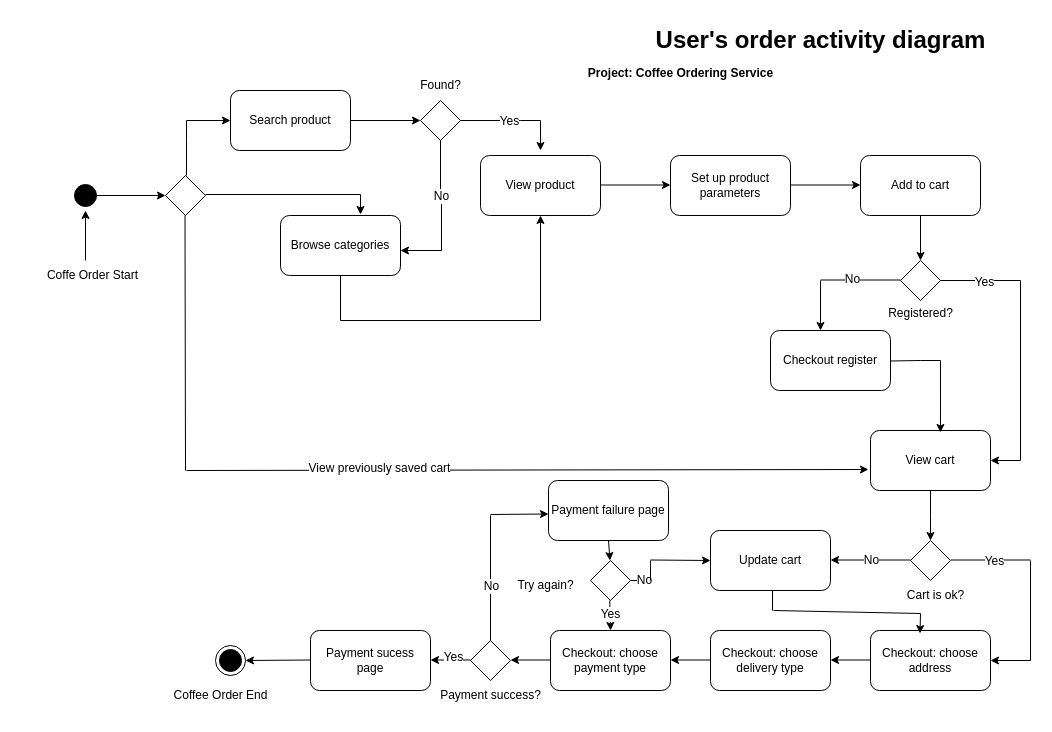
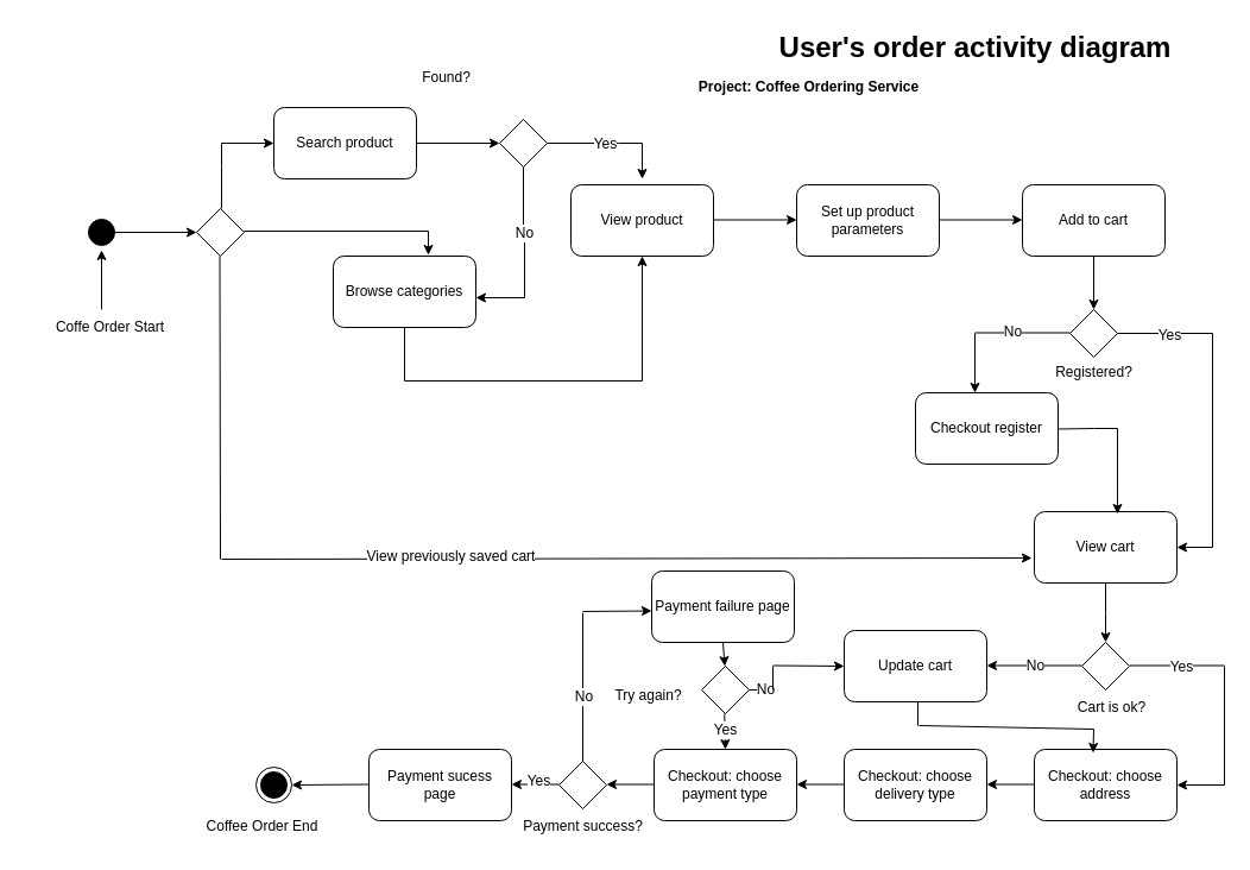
  <mxCell id="0" />
  <mxCell id="1" parent="0" />
  <mxCell id="2" value="User's order activity diagram" style="text;strokeColor=none;fillColor=none;html=1;fontSize=24;fontStyle=1;verticalAlign=middle;align=center;labelBackgroundColor=none;" vertex="1" parent="1"><mxGeometry x="770" y="20" width="100" height="40" as="geometry" /></mxCell>
  <mxCell id="3" value="Project: Coffee Ordering Service" style="text;align=center;fontStyle=1;verticalAlign=middle;spacingLeft=3;spacingRight=3;strokeColor=none;rotatable=0;points=[[0,0.5],[1,0.5]];portConstraint=eastwest;html=1;labelBackgroundColor=none;" vertex="1" parent="1"><mxGeometry x="640" y="60" width="80" height="26" as="geometry" /></mxCell>
  <mxCell id="4" value="" style="ellipse;html=1;shape=startState;labelBackgroundColor=none;fillColor=#000000;" vertex="1" parent="1"><mxGeometry x="70" y="180" width="30" height="30" as="geometry" /></mxCell>
  <mxCell id="5" value="Coffe Order Start" style="text;html=1;strokeColor=none;fillColor=none;align=center;verticalAlign=middle;whiteSpace=wrap;rounded=0;labelBackgroundColor=none;" vertex="1" parent="1"><mxGeometry x="20" y="260" width="145" height="30" as="geometry" /></mxCell>
  <mxCell id="6" value="" style="endArrow=classic;html=1;rounded=0;labelBackgroundColor=none;fontColor=default;exitX=0.8;exitY=0.5;exitDx=0;exitDy=0;exitPerimeter=0;entryX=0;entryY=0.5;entryDx=0;entryDy=0;" edge="1" parent="1" source="4" target="8"><mxGeometry width="50" height="50" relative="1" as="geometry"><mxPoint x="100" y="194.5" as="sourcePoint" /><mxPoint x="160" y="195" as="targetPoint" /></mxGeometry></mxCell>
  <mxCell id="7" style="edgeStyle=orthogonalEdgeStyle;rounded=0;orthogonalLoop=1;jettySize=auto;html=1;" edge="1" parent="1"><mxGeometry relative="1" as="geometry"><mxPoint x="230" y="120" as="targetPoint" /><mxPoint x="186" y="175" as="sourcePoint" /><Array as="points"><mxPoint x="186" y="140" /><mxPoint x="186" y="140" /></Array></mxGeometry></mxCell>
  <mxCell id="8" value="" style="rhombus;whiteSpace=wrap;html=1;labelBackgroundColor=none;" vertex="1" parent="1"><mxGeometry x="165" y="175" width="40" height="40" as="geometry" /></mxCell>
  <mxCell id="9" value="" style="endArrow=classic;html=1;rounded=0;labelBackgroundColor=none;fontColor=default;" edge="1" parent="1" target="4"><mxGeometry width="50" height="50" relative="1" as="geometry"><mxPoint x="85" y="260" as="sourcePoint" /><mxPoint x="84.5" y="210" as="targetPoint" /></mxGeometry></mxCell>
  <mxCell id="10" value="Search product" style="rounded=1;whiteSpace=wrap;html=1;" vertex="1" parent="1"><mxGeometry x="230" y="90" width="120" height="60" as="geometry" /></mxCell>
  <mxCell id="11" value="" style="endArrow=classic;html=1;rounded=0;labelBackgroundColor=none;fontColor=default;entryX=0;entryY=0.5;entryDx=0;entryDy=0;" edge="1" parent="1" target="14"><mxGeometry width="50" height="50" relative="1" as="geometry"><mxPoint x="350" y="120" as="sourcePoint" /><mxPoint x="410" y="120.5" as="targetPoint" /></mxGeometry></mxCell>
  <mxCell id="12" style="edgeStyle=orthogonalEdgeStyle;rounded=0;orthogonalLoop=1;jettySize=auto;html=1;" edge="1" parent="1" source="14"><mxGeometry relative="1" as="geometry"><mxPoint x="400" y="250" as="targetPoint" /><Array as="points"><mxPoint x="440" y="195" /><mxPoint x="441" y="195" /></Array></mxGeometry></mxCell>
  <mxCell id="13" value="&lt;font style=&quot;font-size: 12px;&quot;&gt;No&lt;/font&gt;" style="edgeLabel;html=1;align=center;verticalAlign=middle;resizable=0;points=[];" vertex="1" connectable="0" parent="12"><mxGeometry x="-0.276" relative="1" as="geometry"><mxPoint as="offset" /></mxGeometry></mxCell>
  <mxCell id="14" value="" style="rhombus;whiteSpace=wrap;html=1;labelBackgroundColor=none;" vertex="1" parent="1"><mxGeometry x="420" y="100" width="40" height="40" as="geometry" /></mxCell>
- <mxCell id="15" value="Found?" style="text;html=1;strokeColor=none;fillColor=none;align=center;verticalAlign=middle;whiteSpace=wrap;rounded=0;labelBackgroundColor=none;" vertex="1" parent="1"><mxGeometry x="367.5" y="70" width="145" height="30" as="geometry" /></mxCell>
+ <mxCell id="15" value="Found?" style="text;html=1;strokeColor=none;fillColor=none;align=center;verticalAlign=middle;whiteSpace=wrap;rounded=0;labelBackgroundColor=none;" vertex="1" parent="1"><mxGeometry x="302.5" y="50" width="145" height="30" as="geometry" /></mxCell>
  <mxCell id="16" value="" style="endArrow=classic;html=1;rounded=0;labelBackgroundColor=none;fontColor=default;" edge="1" parent="1"><mxGeometry width="50" height="50" relative="1" as="geometry"><mxPoint x="460" y="120" as="sourcePoint" /><mxPoint x="540" y="150" as="targetPoint" /><Array as="points"><mxPoint x="520" y="120" /><mxPoint x="540" y="120" /></Array></mxGeometry></mxCell>
  <mxCell id="17" value="Yes" style="edgeLabel;html=1;align=center;verticalAlign=middle;resizable=0;points=[];fontSize=12;" vertex="1" connectable="0" parent="16"><mxGeometry x="-0.127" y="-1" relative="1" as="geometry"><mxPoint y="-1" as="offset" /></mxGeometry></mxCell>
  <mxCell id="18" value="View product" style="rounded=1;whiteSpace=wrap;html=1;" vertex="1" parent="1"><mxGeometry x="480" y="155" width="120" height="60" as="geometry" /></mxCell>
  <mxCell id="19" style="edgeStyle=orthogonalEdgeStyle;rounded=0;orthogonalLoop=1;jettySize=auto;html=1;endArrow=none;endFill=0;" edge="1" parent="1"><mxGeometry relative="1" as="geometry"><mxPoint x="540" y="320" as="targetPoint" /><mxPoint x="340" y="275" as="sourcePoint" /><Array as="points"><mxPoint x="340" y="320" /></Array></mxGeometry></mxCell>
  <mxCell id="20" value="Browse categories" style="rounded=1;whiteSpace=wrap;html=1;" vertex="1" parent="1"><mxGeometry x="280" y="215" width="120" height="60" as="geometry" /></mxCell>
  <mxCell id="21" value="" style="endArrow=classic;html=1;rounded=0;labelBackgroundColor=none;fontColor=default;exitX=1;exitY=0.5;exitDx=0;exitDy=0;" edge="1" parent="1"><mxGeometry width="50" height="50" relative="1" as="geometry"><mxPoint x="205" y="194" as="sourcePoint" /><mxPoint x="360" y="214" as="targetPoint" /><Array as="points"><mxPoint x="360" y="194" /></Array></mxGeometry></mxCell>
  <mxCell id="22" value="" style="endArrow=classic;html=1;rounded=0;labelBackgroundColor=none;fontColor=default;entryX=0.5;entryY=1;entryDx=0;entryDy=0;" edge="1" parent="1" target="18"><mxGeometry width="50" height="50" relative="1" as="geometry"><mxPoint x="540" y="320" as="sourcePoint" /><mxPoint x="539.5" y="270" as="targetPoint" /></mxGeometry></mxCell>
  <mxCell id="23" value="" style="endArrow=classic;html=1;rounded=0;labelBackgroundColor=none;fontColor=default;entryX=0;entryY=0.5;entryDx=0;entryDy=0;" edge="1" parent="1"><mxGeometry width="50" height="50" relative="1" as="geometry"><mxPoint x="600" y="184.5" as="sourcePoint" /><mxPoint x="670" y="184.5" as="targetPoint" /></mxGeometry></mxCell>
  <mxCell id="24" value="Set up product parameters" style="rounded=1;whiteSpace=wrap;html=1;" vertex="1" parent="1"><mxGeometry x="670" y="155" width="120" height="60" as="geometry" /></mxCell>
  <mxCell id="25" value="" style="endArrow=classic;html=1;rounded=0;labelBackgroundColor=none;fontColor=default;entryX=0;entryY=0.5;entryDx=0;entryDy=0;" edge="1" parent="1"><mxGeometry width="50" height="50" relative="1" as="geometry"><mxPoint x="790" y="184.5" as="sourcePoint" /><mxPoint x="860" y="184.5" as="targetPoint" /></mxGeometry></mxCell>
  <mxCell id="26" style="edgeStyle=orthogonalEdgeStyle;rounded=0;orthogonalLoop=1;jettySize=auto;html=1;" edge="1" parent="1" source="27"><mxGeometry relative="1" as="geometry"><mxPoint x="920" y="260" as="targetPoint" /></mxGeometry></mxCell>
  <mxCell id="27" value="Add to cart" style="rounded=1;whiteSpace=wrap;html=1;" vertex="1" parent="1"><mxGeometry x="860" y="155" width="120" height="60" as="geometry" /></mxCell>
  <mxCell id="28" value="" style="rhombus;whiteSpace=wrap;html=1;labelBackgroundColor=none;" vertex="1" parent="1"><mxGeometry x="900" y="260" width="40" height="40" as="geometry" /></mxCell>
  <mxCell id="29" value="Registered?" style="text;html=1;align=center;verticalAlign=middle;resizable=0;points=[];autosize=1;strokeColor=none;fillColor=none;" vertex="1" parent="1"><mxGeometry x="875" y="298" width="90" height="30" as="geometry" /></mxCell>
  <mxCell id="30" value="" style="endArrow=none;html=1;rounded=0;" edge="1" parent="1"><mxGeometry width="50" height="50" relative="1" as="geometry"><mxPoint x="940" y="280" as="sourcePoint" /><mxPoint x="1020" y="280" as="targetPoint" /></mxGeometry></mxCell>
  <mxCell id="31" value="&lt;font style=&quot;font-size: 12px;&quot;&gt;Yes&lt;/font&gt;" style="edgeLabel;html=1;align=center;verticalAlign=middle;resizable=0;points=[];" vertex="1" connectable="0" parent="30"><mxGeometry x="0.075" y="-1" relative="1" as="geometry"><mxPoint as="offset" /></mxGeometry></mxCell>
  <mxCell id="32" value="" style="endArrow=none;html=1;rounded=0;" edge="1" parent="1"><mxGeometry width="50" height="50" relative="1" as="geometry"><mxPoint x="820" y="279.5" as="sourcePoint" /><mxPoint x="900" y="279.5" as="targetPoint" /></mxGeometry></mxCell>
  <mxCell id="33" value="&lt;font style=&quot;font-size: 12px;&quot;&gt;No&lt;/font&gt;" style="edgeLabel;html=1;align=center;verticalAlign=middle;resizable=0;points=[];" vertex="1" connectable="0" parent="32"><mxGeometry x="-0.225" y="2" relative="1" as="geometry"><mxPoint y="1" as="offset" /></mxGeometry></mxCell>
  <mxCell id="34" value="" style="endArrow=classic;html=1;rounded=0;" edge="1" parent="1"><mxGeometry width="50" height="50" relative="1" as="geometry"><mxPoint x="820" y="280" as="sourcePoint" /><mxPoint x="820" y="330" as="targetPoint" /></mxGeometry></mxCell>
  <mxCell id="35" value="" style="endArrow=none;html=1;rounded=0;" edge="1" parent="1"><mxGeometry width="50" height="50" relative="1" as="geometry"><mxPoint x="1020" y="460" as="sourcePoint" /><mxPoint x="1020" y="280" as="targetPoint" /></mxGeometry></mxCell>
  <mxCell id="36" value="" style="endArrow=classic;html=1;rounded=0;" edge="1" parent="1"><mxGeometry width="50" height="50" relative="1" as="geometry"><mxPoint x="1020" y="460" as="sourcePoint" /><mxPoint x="990" y="460" as="targetPoint" /></mxGeometry></mxCell>
  <mxCell id="37" value="Checkout register" style="rounded=1;whiteSpace=wrap;html=1;" vertex="1" parent="1"><mxGeometry x="770" y="330" width="120" height="60" as="geometry" /></mxCell>
  <mxCell id="38" style="edgeStyle=orthogonalEdgeStyle;rounded=0;orthogonalLoop=1;jettySize=auto;html=1;" edge="1" parent="1" source="39"><mxGeometry relative="1" as="geometry"><mxPoint x="930" y="540" as="targetPoint" /></mxGeometry></mxCell>
  <mxCell id="39" value="View cart" style="rounded=1;whiteSpace=wrap;html=1;" vertex="1" parent="1"><mxGeometry x="870" y="430" width="120" height="60" as="geometry" /></mxCell>
  <mxCell id="40" value="" style="endArrow=classic;html=1;rounded=0;labelBackgroundColor=none;fontColor=default;entryX=0.583;entryY=0.033;entryDx=0;entryDy=0;entryPerimeter=0;" edge="1" parent="1" target="39"><mxGeometry width="50" height="50" relative="1" as="geometry"><mxPoint x="890" y="360.5" as="sourcePoint" /><mxPoint x="940" y="390" as="targetPoint" /><Array as="points"><mxPoint x="920" y="360" /><mxPoint x="940" y="360" /></Array></mxGeometry></mxCell>
  <mxCell id="41" value="" style="endArrow=none;html=1;rounded=0;" edge="1" parent="1"><mxGeometry width="50" height="50" relative="1" as="geometry"><mxPoint x="185" y="470" as="sourcePoint" /><mxPoint x="184.5" y="215" as="targetPoint" /></mxGeometry></mxCell>
  <mxCell id="42" value="" style="endArrow=classic;html=1;rounded=0;entryX=-0.017;entryY=0.65;entryDx=0;entryDy=0;entryPerimeter=0;" edge="1" parent="1" target="39"><mxGeometry width="50" height="50" relative="1" as="geometry"><mxPoint x="186" y="470" as="sourcePoint" /><mxPoint x="276" y="470" as="targetPoint" /></mxGeometry></mxCell>
  <mxCell id="43" value="&lt;font style=&quot;font-size: 12px;&quot;&gt;View previously saved cart&lt;/font&gt;" style="edgeLabel;html=1;align=center;verticalAlign=middle;resizable=0;points=[];" vertex="1" connectable="0" parent="42"><mxGeometry x="-0.434" y="2" relative="1" as="geometry"><mxPoint as="offset" /></mxGeometry></mxCell>
  <mxCell id="44" value="" style="rhombus;whiteSpace=wrap;html=1;labelBackgroundColor=none;" vertex="1" parent="1"><mxGeometry x="910" y="540" width="40" height="40" as="geometry" /></mxCell>
  <mxCell id="45" value="Cart is ok?" style="text;html=1;align=center;verticalAlign=middle;resizable=0;points=[];autosize=1;strokeColor=none;fillColor=none;" vertex="1" parent="1"><mxGeometry x="895" y="580" width="80" height="30" as="geometry" /></mxCell>
  <mxCell id="46" value="" style="endArrow=none;html=1;rounded=0;" edge="1" parent="1"><mxGeometry width="50" height="50" relative="1" as="geometry"><mxPoint x="950" y="559.5" as="sourcePoint" /><mxPoint x="1030" y="559.5" as="targetPoint" /></mxGeometry></mxCell>
  <mxCell id="47" value="&lt;font style=&quot;font-size: 12px;&quot;&gt;Yes&lt;/font&gt;" style="edgeLabel;html=1;align=center;verticalAlign=middle;resizable=0;points=[];" vertex="1" connectable="0" parent="46"><mxGeometry x="0.075" y="-1" relative="1" as="geometry"><mxPoint as="offset" /></mxGeometry></mxCell>
  <mxCell id="48" value="" style="endArrow=none;html=1;rounded=0;" edge="1" parent="1"><mxGeometry width="50" height="50" relative="1" as="geometry"><mxPoint x="1030" y="660" as="sourcePoint" /><mxPoint x="1030" y="560" as="targetPoint" /></mxGeometry></mxCell>
  <mxCell id="49" value="" style="endArrow=classic;html=1;rounded=0;" edge="1" parent="1"><mxGeometry width="50" height="50" relative="1" as="geometry"><mxPoint x="1030" y="660" as="sourcePoint" /><mxPoint x="990" y="660" as="targetPoint" /></mxGeometry></mxCell>
  <mxCell id="50" value="" style="endArrow=classic;html=1;rounded=0;" edge="1" parent="1"><mxGeometry width="50" height="50" relative="1" as="geometry"><mxPoint x="910" y="559.5" as="sourcePoint" /><mxPoint x="830" y="559.5" as="targetPoint" /></mxGeometry></mxCell>
  <mxCell id="51" value="&lt;font style=&quot;font-size: 12px;&quot;&gt;No&lt;/font&gt;" style="edgeLabel;html=1;align=center;verticalAlign=middle;resizable=0;points=[];" vertex="1" connectable="0" parent="50"><mxGeometry relative="1" as="geometry"><mxPoint as="offset" /></mxGeometry></mxCell>
  <mxCell id="52" value="Checkout: choose address" style="rounded=1;whiteSpace=wrap;html=1;" vertex="1" parent="1"><mxGeometry x="870" y="630" width="120" height="60" as="geometry" /></mxCell>
  <mxCell id="53" value="Checkout: choose delivery type" style="rounded=1;whiteSpace=wrap;html=1;" vertex="1" parent="1"><mxGeometry x="710" y="630" width="120" height="60" as="geometry" /></mxCell>
  <mxCell id="54" value="" style="endArrow=classic;html=1;rounded=0;" edge="1" parent="1"><mxGeometry width="50" height="50" relative="1" as="geometry"><mxPoint x="870" y="659.5" as="sourcePoint" /><mxPoint x="830" y="659.5" as="targetPoint" /></mxGeometry></mxCell>
  <mxCell id="55" value="" style="endArrow=classic;html=1;rounded=0;" edge="1" parent="1"><mxGeometry width="50" height="50" relative="1" as="geometry"><mxPoint x="710" y="659.5" as="sourcePoint" /><mxPoint x="670" y="659.5" as="targetPoint" /></mxGeometry></mxCell>
  <mxCell id="56" value="Checkout: choose payment type" style="rounded=1;whiteSpace=wrap;html=1;" vertex="1" parent="1"><mxGeometry x="550" y="630" width="120" height="60" as="geometry" /></mxCell>
  <mxCell id="57" value="" style="endArrow=classic;html=1;rounded=0;" edge="1" parent="1"><mxGeometry width="50" height="50" relative="1" as="geometry"><mxPoint x="550" y="659.5" as="sourcePoint" /><mxPoint x="510" y="659.5" as="targetPoint" /></mxGeometry></mxCell>
  <mxCell id="58" value="" style="rhombus;whiteSpace=wrap;html=1;labelBackgroundColor=none;" vertex="1" parent="1"><mxGeometry x="470" y="640" width="40" height="40" as="geometry" /></mxCell>
  <mxCell id="59" value="Payment success?" style="text;html=1;align=center;verticalAlign=middle;resizable=0;points=[];autosize=1;strokeColor=none;fillColor=none;" vertex="1" parent="1"><mxGeometry x="430" y="680" width="120" height="30" as="geometry" /></mxCell>
  <mxCell id="60" value="" style="endArrow=classic;html=1;rounded=0;" edge="1" parent="1"><mxGeometry width="50" height="50" relative="1" as="geometry"><mxPoint x="470" y="659.5" as="sourcePoint" /><mxPoint x="430" y="659.5" as="targetPoint" /></mxGeometry></mxCell>
  <mxCell id="61" value="&lt;font style=&quot;font-size: 12px;&quot;&gt;Yes&lt;/font&gt;" style="edgeLabel;html=1;align=center;verticalAlign=middle;resizable=0;points=[];" vertex="1" connectable="0" parent="60"><mxGeometry x="-0.1" y="-3" relative="1" as="geometry"><mxPoint as="offset" /></mxGeometry></mxCell>
  <mxCell id="62" value="Payment sucess page" style="rounded=1;whiteSpace=wrap;html=1;" vertex="1" parent="1"><mxGeometry x="310" y="630" width="120" height="60" as="geometry" /></mxCell>
  <mxCell id="63" value="" style="endArrow=classic;html=1;rounded=0;" edge="1" parent="1" target="64"><mxGeometry width="50" height="50" relative="1" as="geometry"><mxPoint x="310" y="659.5" as="sourcePoint" /><mxPoint x="230" y="660" as="targetPoint" /></mxGeometry></mxCell>
  <mxCell id="64" value="" style="ellipse;html=1;shape=endState;fillColor=#000000;strokeColor=#000000;" vertex="1" parent="1"><mxGeometry x="215" y="645" width="30" height="30" as="geometry" /></mxCell>
  <mxCell id="65" value="Coffee Order End" style="text;html=1;align=center;verticalAlign=middle;resizable=0;points=[];autosize=1;strokeColor=none;fillColor=none;" vertex="1" parent="1"><mxGeometry x="160" y="680" width="120" height="30" as="geometry" /></mxCell>
  <mxCell id="66" value="Update cart" style="rounded=1;whiteSpace=wrap;html=1;" vertex="1" parent="1"><mxGeometry x="710" y="530" width="120" height="60" as="geometry" /></mxCell>
  <mxCell id="67" value="" style="endArrow=none;html=1;rounded=0;" edge="1" parent="1"><mxGeometry width="50" height="50" relative="1" as="geometry"><mxPoint x="772" y="610" as="sourcePoint" /><mxPoint x="772" y="590" as="targetPoint" /></mxGeometry></mxCell>
  <mxCell id="68" value="" style="endArrow=none;html=1;rounded=0;entryX=0.313;entryY=1.1;entryDx=0;entryDy=0;entryPerimeter=0;" edge="1" parent="1" target="45"><mxGeometry width="50" height="50" relative="1" as="geometry"><mxPoint x="773" y="610" as="sourcePoint" /><mxPoint x="843" y="610" as="targetPoint" /></mxGeometry></mxCell>
  <mxCell id="69" value="" style="endArrow=classic;html=1;rounded=0;" edge="1" parent="1"><mxGeometry width="50" height="50" relative="1" as="geometry"><mxPoint x="920" y="613" as="sourcePoint" /><mxPoint x="919.5" y="633" as="targetPoint" /></mxGeometry></mxCell>
  <mxCell id="70" value="Payment failure page" style="rounded=1;whiteSpace=wrap;html=1;" vertex="1" parent="1"><mxGeometry x="548" y="480" width="120" height="60" as="geometry" /></mxCell>
  <mxCell id="71" value="" style="rhombus;whiteSpace=wrap;html=1;labelBackgroundColor=none;" vertex="1" parent="1"><mxGeometry x="590" y="560" width="40" height="40" as="geometry" /></mxCell>
  <mxCell id="72" value="" style="endArrow=classic;html=1;rounded=0;exitX=0.5;exitY=1;exitDx=0;exitDy=0;" edge="1" parent="1" source="70"><mxGeometry width="50" height="50" relative="1" as="geometry"><mxPoint x="609.5" y="550" as="sourcePoint" /><mxPoint x="609.5" y="560" as="targetPoint" /></mxGeometry></mxCell>
  <mxCell id="73" value="" style="endArrow=classic;html=1;rounded=0;exitX=0.5;exitY=1;exitDx=0;exitDy=0;entryX=0.5;entryY=0;entryDx=0;entryDy=0;" edge="1" parent="1" target="56"><mxGeometry width="50" height="50" relative="1" as="geometry"><mxPoint x="609.25" y="600" as="sourcePoint" /><mxPoint x="610.75" y="620" as="targetPoint" /></mxGeometry></mxCell>
  <mxCell id="74" value="&lt;font style=&quot;font-size: 12px;&quot;&gt;Yes&lt;/font&gt;" style="edgeLabel;html=1;align=center;verticalAlign=middle;resizable=0;points=[];" vertex="1" connectable="0" parent="73"><mxGeometry x="-0.066" relative="1" as="geometry"><mxPoint as="offset" /></mxGeometry></mxCell>
  <mxCell id="75" value="" style="endArrow=none;html=1;rounded=0;" edge="1" parent="1"><mxGeometry width="50" height="50" relative="1" as="geometry"><mxPoint x="630" y="580" as="sourcePoint" /><mxPoint x="650" y="580" as="targetPoint" /></mxGeometry></mxCell>
  <mxCell id="76" value="&lt;font style=&quot;font-size: 12px;&quot;&gt;No&lt;/font&gt;" style="edgeLabel;html=1;align=center;verticalAlign=middle;resizable=0;points=[];" vertex="1" connectable="0" parent="75"><mxGeometry x="0.3" y="1" relative="1" as="geometry"><mxPoint as="offset" /></mxGeometry></mxCell>
  <mxCell id="77" value="" style="endArrow=none;html=1;rounded=0;" edge="1" parent="1"><mxGeometry width="50" height="50" relative="1" as="geometry"><mxPoint x="650" y="580" as="sourcePoint" /><mxPoint x="650" y="560" as="targetPoint" /></mxGeometry></mxCell>
  <mxCell id="78" value="" style="endArrow=classic;html=1;rounded=0;labelBackgroundColor=none;fontColor=default;entryX=0;entryY=0.5;entryDx=0;entryDy=0;" edge="1" parent="1" target="66"><mxGeometry width="50" height="50" relative="1" as="geometry"><mxPoint x="650" y="559.5" as="sourcePoint" /><mxPoint x="690" y="559" as="targetPoint" /></mxGeometry></mxCell>
  <mxCell id="79" value="Try again?" style="text;html=1;align=center;verticalAlign=middle;resizable=0;points=[];autosize=1;strokeColor=none;fillColor=none;" vertex="1" parent="1"><mxGeometry x="505" y="570" width="80" height="30" as="geometry" /></mxCell>
  <mxCell id="80" value="" style="endArrow=none;html=1;rounded=0;exitX=0.5;exitY=0;exitDx=0;exitDy=0;" edge="1" parent="1" source="58"><mxGeometry width="50" height="50" relative="1" as="geometry"><mxPoint x="489.5" y="635" as="sourcePoint" /><mxPoint x="490" y="515" as="targetPoint" /></mxGeometry></mxCell>
  <mxCell id="81" value="&lt;font style=&quot;font-size: 12px;&quot;&gt;No&lt;/font&gt;" style="edgeLabel;html=1;align=center;verticalAlign=middle;resizable=0;points=[];" vertex="1" connectable="0" parent="80"><mxGeometry x="-0.117" relative="1" as="geometry"><mxPoint as="offset" /></mxGeometry></mxCell>
  <mxCell id="82" value="" style="endArrow=classic;html=1;rounded=0;labelBackgroundColor=none;fontColor=default;entryX=0;entryY=0.5;entryDx=0;entryDy=0;" edge="1" parent="1"><mxGeometry width="50" height="50" relative="1" as="geometry"><mxPoint x="490" y="514" as="sourcePoint" /><mxPoint x="548" y="513.5" as="targetPoint" /></mxGeometry></mxCell>
